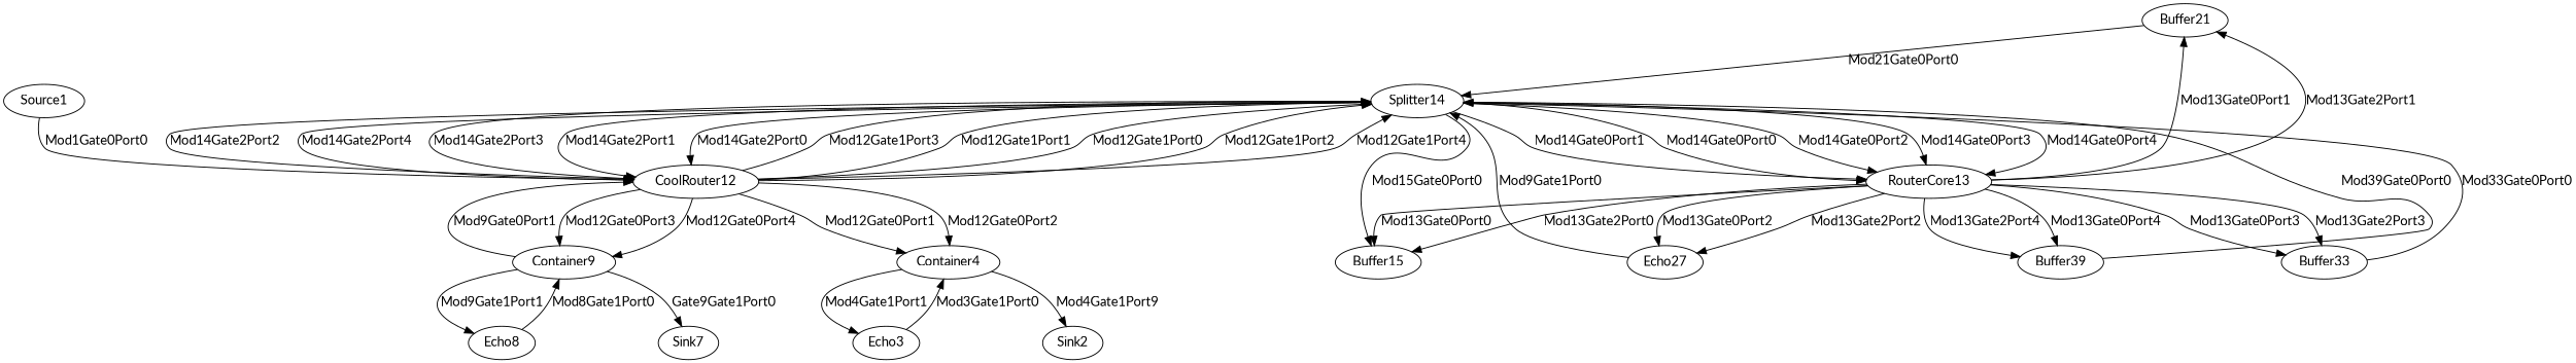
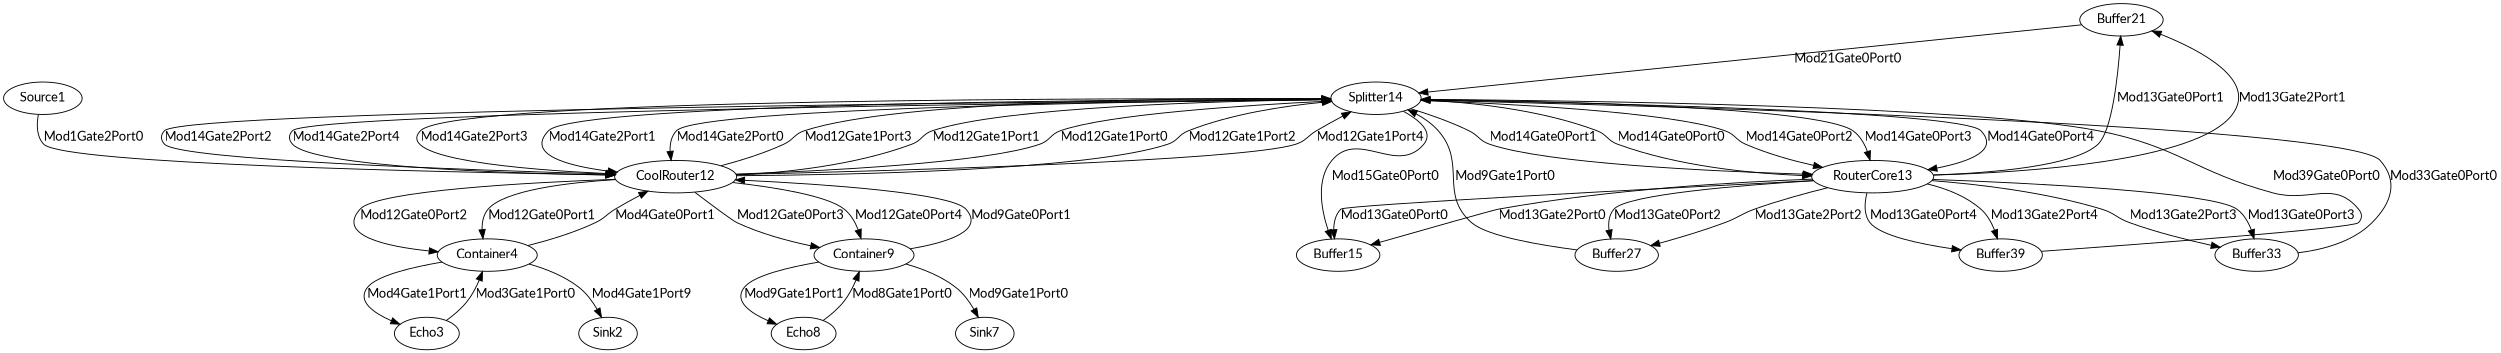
  digraph {
    fontname=Lato
    node [fontname=Lato]
    edge [fontname=Lato]
    n1 [label=Buffer21]
    n2 [label=Splitter14]
    n3 [label=CoolRouter12]
    n4 [label=Buffer15]
    n5 [label=RouterCore13]
    n6 [label=Source1]
    n7 [label=Container4]
    n8 [label=Container9]
    n9 [label=Echo3]
    n10 [label=Sink2]
    n11 [label=Echo8]
    n12 [label=Sink7]
-   n13 [label=Echo27]
+   n13 [label=Buffer27]
    n14 [label=Buffer39]
    n15 [label=Buffer33]
    n1 -> n2 [label=Mod21Gate0Port0]
    n2 -> n3 [label=Mod14Gate2Port2]
    n2 -> n3 [label=Mod14Gate2Port4]
    n2 -> n3 [label=Mod14Gate2Port3]
    n2 -> n3 [label=Mod14Gate2Port1]
    n2 -> n3 [label=Mod14Gate2Port0]
    n2 -> n4 [label=Mod15Gate0Port0]
    n2 -> n5 [label=Mod14Gate0Port4]
    n2 -> n5 [label=Mod14Gate0Port1]
    n2 -> n5 [label=Mod14Gate0Port0]
    n2 -> n5 [label=Mod14Gate0Port2]
    n2 -> n5 [label=Mod14Gate0Port3]
    n3 -> n2 [label=Mod12Gate1Port3]
    n3 -> n2 [label=Mod12Gate1Port1]
    n3 -> n2 [label=Mod12Gate1Port0]
    n3 -> n2 [label=Mod12Gate1Port2]
    n3 -> n2 [label=Mod12Gate1Port4]
    n3 -> n7 [label=Mod12Gate0Port2]
    n3 -> n7 [label=Mod12Gate0Port1]
    n3 -> n8 [label=Mod12Gate0Port3]
    n3 -> n8 [label=Mod12Gate0Port4]
    n5 -> n1 [label=Mod13Gate2Port1]
    n5 -> n1 [label=Mod13Gate0Port1]
    n5 -> n4 [label=Mod13Gate2Port0]
    n5 -> n4 [label=Mod13Gate0Port0]
    n5 -> n13 [label=Mod13Gate2Port2]
    n5 -> n13 [label=Mod13Gate0Port2]
    n5 -> n14 [label=Mod13Gate2Port4]
    n5 -> n14 [label=Mod13Gate0Port4]
    n5 -> n15 [label=Mod13Gate2Port3]
    n5 -> n15 [label=Mod13Gate0Port3]
-   n6 -> n3 [label=Mod1Gate0Port0]
+   n6 -> n3 [label=Mod1Gate2Port0]
+   n7 -> n3 [label=Mod4Gate0Port1]
    n7 -> n9 [label=Mod4Gate1Port1]
    n7 -> n10 [label=Mod4Gate1Port9]
    n8 -> n3 [label=Mod9Gate0Port1]
    n8 -> n11 [label=Mod9Gate1Port1]
-   n8 -> n12 [label=Gate9Gate1Port0]
+   n8 -> n12 [label=Mod9Gate1Port0]
    n9 -> n7 [label=Mod3Gate1Port0]
    n11 -> n8 [label=Mod8Gate1Port0]
    n13 -> n2 [label=Mod9Gate1Port0]
    n14 -> n2 [label=Mod39Gate0Port0]
    n15 -> n2 [label=Mod33Gate0Port0]
  }
